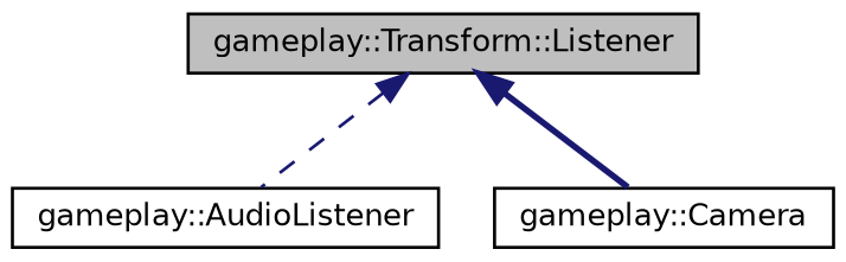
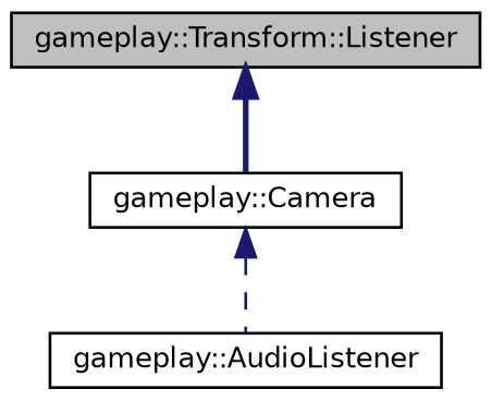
  digraph {
    node [color=black fillcolor=white fontname=Helvetica fontsize=10 shape=record style=filled]
    edge [color=midnightblue dir=back fontname=Helvetica fontsize=10 labelfontname=Helvetica labelfontsize=10]
    n1 [fillcolor=grey75 fontcolor=black height=0.2 label="gameplay::Transform::Listener" width=0.4]
    n2 [height=0.2 label="gameplay::AudioListener" width=0.4]
    n3 [height=0.2 label="gameplay::Camera" width=0.4]
-   n1 -> n2 [style=dashed]
+   n3 -> n2 [style=dashed]
    n1 -> n3 [style=bold]
  }
